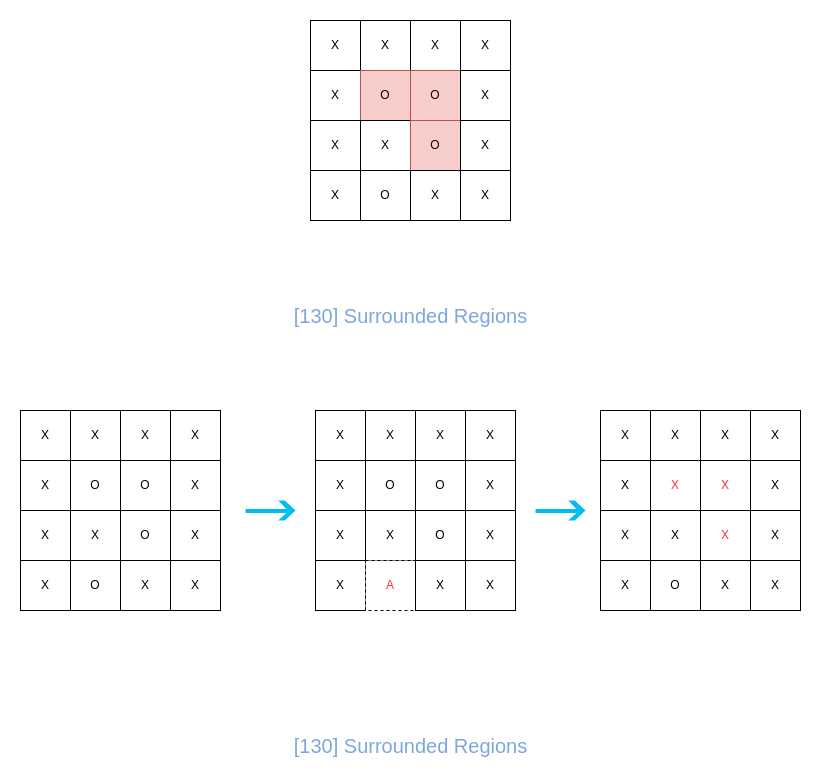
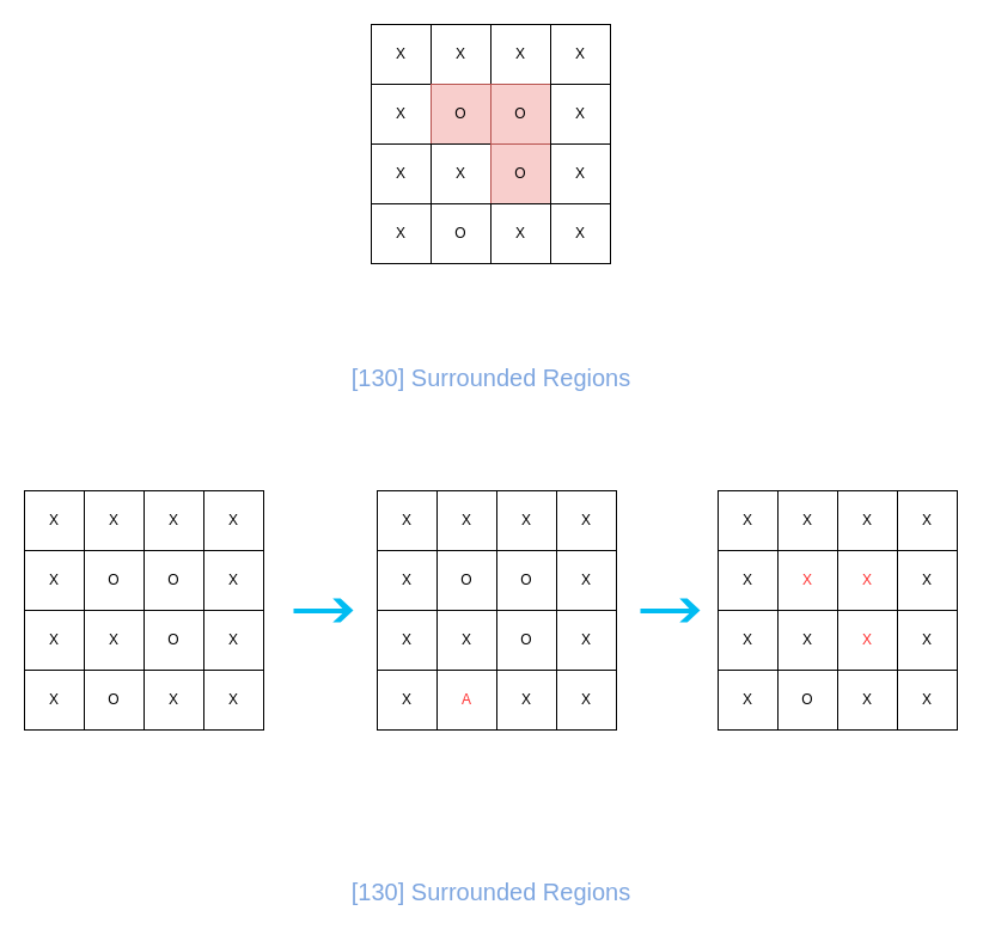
  <mxCell id="0" />
  <mxCell id="1" parent="0" />
  <mxCell id="2" value="" style="pointerEvents=1;shadow=0;dashed=0;html=1;strokeColor=none;labelPosition=center;verticalLabelPosition=bottom;verticalAlign=top;align=center;shape=mxgraph.mscae.deprecated.poster_arrow;fillColor=#00BCF2;direction=north;" vertex="1" parent="1"><mxGeometry x="245" y="500" width="50" height="20" as="geometry" /></mxCell>
  <mxCell id="3" value="X" style="whiteSpace=wrap;html=1;aspect=fixed;" vertex="1" parent="1"><mxGeometry x="310" y="20" width="50" height="50" as="geometry" /></mxCell>
  <mxCell id="4" value="X" style="whiteSpace=wrap;html=1;aspect=fixed;" vertex="1" parent="1"><mxGeometry x="360" y="20" width="50" height="50" as="geometry" /></mxCell>
  <mxCell id="5" value="X" style="whiteSpace=wrap;html=1;aspect=fixed;" vertex="1" parent="1"><mxGeometry x="410" y="20" width="50" height="50" as="geometry" /></mxCell>
  <mxCell id="6" value="X" style="whiteSpace=wrap;html=1;aspect=fixed;" vertex="1" parent="1"><mxGeometry x="460" y="20" width="50" height="50" as="geometry" /></mxCell>
  <mxCell id="7" value="X" style="whiteSpace=wrap;html=1;aspect=fixed;" vertex="1" parent="1"><mxGeometry x="310" y="70" width="50" height="50" as="geometry" /></mxCell>
  <mxCell id="8" value="O" style="whiteSpace=wrap;html=1;aspect=fixed;fillColor=#f8cecc;strokeColor=#b85450;" vertex="1" parent="1"><mxGeometry x="360" y="70" width="50" height="50" as="geometry" /></mxCell>
  <mxCell id="9" value="O" style="whiteSpace=wrap;html=1;aspect=fixed;fillColor=#f8cecc;strokeColor=#b85450;" vertex="1" parent="1"><mxGeometry x="410" y="70" width="50" height="50" as="geometry" /></mxCell>
  <mxCell id="10" value="X" style="whiteSpace=wrap;html=1;aspect=fixed;" vertex="1" parent="1"><mxGeometry x="460" y="70" width="50" height="50" as="geometry" /></mxCell>
  <mxCell id="11" value="X" style="whiteSpace=wrap;html=1;aspect=fixed;" vertex="1" parent="1"><mxGeometry x="310" y="120" width="50" height="50" as="geometry" /></mxCell>
  <mxCell id="12" value="X" style="whiteSpace=wrap;html=1;aspect=fixed;" vertex="1" parent="1"><mxGeometry x="360" y="120" width="50" height="50" as="geometry" /></mxCell>
  <mxCell id="13" value="O" style="whiteSpace=wrap;html=1;aspect=fixed;fillColor=#f8cecc;strokeColor=#b85450;" vertex="1" parent="1"><mxGeometry x="410" y="120" width="50" height="50" as="geometry" /></mxCell>
  <mxCell id="14" value="X" style="whiteSpace=wrap;html=1;aspect=fixed;" vertex="1" parent="1"><mxGeometry x="460" y="120" width="50" height="50" as="geometry" /></mxCell>
  <mxCell id="15" value="X" style="whiteSpace=wrap;html=1;aspect=fixed;" vertex="1" parent="1"><mxGeometry x="310" y="170" width="50" height="50" as="geometry" /></mxCell>
  <mxCell id="16" value="O" style="whiteSpace=wrap;html=1;aspect=fixed;" vertex="1" parent="1"><mxGeometry x="360" y="170" width="50" height="50" as="geometry" /></mxCell>
  <mxCell id="17" value="X" style="whiteSpace=wrap;html=1;aspect=fixed;" vertex="1" parent="1"><mxGeometry x="410" y="170" width="50" height="50" as="geometry" /></mxCell>
  <mxCell id="18" value="X" style="whiteSpace=wrap;html=1;aspect=fixed;" vertex="1" parent="1"><mxGeometry x="460" y="170" width="50" height="50" as="geometry" /></mxCell>
  <mxCell id="19" value="X" style="whiteSpace=wrap;html=1;aspect=fixed;" vertex="1" parent="1"><mxGeometry x="20" y="410" width="50" height="50" as="geometry" /></mxCell>
  <mxCell id="20" value="X" style="whiteSpace=wrap;html=1;aspect=fixed;" vertex="1" parent="1"><mxGeometry x="70" y="410" width="50" height="50" as="geometry" /></mxCell>
  <mxCell id="21" value="X" style="whiteSpace=wrap;html=1;aspect=fixed;" vertex="1" parent="1"><mxGeometry x="120" y="410" width="50" height="50" as="geometry" /></mxCell>
  <mxCell id="22" value="X" style="whiteSpace=wrap;html=1;aspect=fixed;" vertex="1" parent="1"><mxGeometry x="170" y="410" width="50" height="50" as="geometry" /></mxCell>
  <mxCell id="23" value="X" style="whiteSpace=wrap;html=1;aspect=fixed;" vertex="1" parent="1"><mxGeometry x="20" y="460" width="50" height="50" as="geometry" /></mxCell>
  <mxCell id="24" value="O" style="whiteSpace=wrap;html=1;aspect=fixed;" vertex="1" parent="1"><mxGeometry x="70" y="460" width="50" height="50" as="geometry" /></mxCell>
  <mxCell id="25" value="O" style="whiteSpace=wrap;html=1;aspect=fixed;" vertex="1" parent="1"><mxGeometry x="120" y="460" width="50" height="50" as="geometry" /></mxCell>
  <mxCell id="26" value="X" style="whiteSpace=wrap;html=1;aspect=fixed;" vertex="1" parent="1"><mxGeometry x="170" y="460" width="50" height="50" as="geometry" /></mxCell>
  <mxCell id="27" value="X" style="whiteSpace=wrap;html=1;aspect=fixed;" vertex="1" parent="1"><mxGeometry x="20" y="510" width="50" height="50" as="geometry" /></mxCell>
  <mxCell id="28" value="X" style="whiteSpace=wrap;html=1;aspect=fixed;" vertex="1" parent="1"><mxGeometry x="70" y="510" width="50" height="50" as="geometry" /></mxCell>
  <mxCell id="29" value="O" style="whiteSpace=wrap;html=1;aspect=fixed;" vertex="1" parent="1"><mxGeometry x="120" y="510" width="50" height="50" as="geometry" /></mxCell>
  <mxCell id="30" value="X" style="whiteSpace=wrap;html=1;aspect=fixed;" vertex="1" parent="1"><mxGeometry x="170" y="510" width="50" height="50" as="geometry" /></mxCell>
  <mxCell id="31" value="X" style="whiteSpace=wrap;html=1;aspect=fixed;" vertex="1" parent="1"><mxGeometry x="20" y="560" width="50" height="50" as="geometry" /></mxCell>
  <mxCell id="32" value="O" style="whiteSpace=wrap;html=1;aspect=fixed;" vertex="1" parent="1"><mxGeometry x="70" y="560" width="50" height="50" as="geometry" /></mxCell>
  <mxCell id="33" value="X" style="whiteSpace=wrap;html=1;aspect=fixed;" vertex="1" parent="1"><mxGeometry x="120" y="560" width="50" height="50" as="geometry" /></mxCell>
  <mxCell id="34" value="X" style="whiteSpace=wrap;html=1;aspect=fixed;" vertex="1" parent="1"><mxGeometry x="170" y="560" width="50" height="50" as="geometry" /></mxCell>
  <mxCell id="35" value="X" style="whiteSpace=wrap;html=1;aspect=fixed;" vertex="1" parent="1"><mxGeometry x="315" y="410" width="50" height="50" as="geometry" /></mxCell>
  <mxCell id="36" value="X" style="whiteSpace=wrap;html=1;aspect=fixed;" vertex="1" parent="1"><mxGeometry x="365" y="410" width="50" height="50" as="geometry" /></mxCell>
  <mxCell id="37" value="X" style="whiteSpace=wrap;html=1;aspect=fixed;" vertex="1" parent="1"><mxGeometry x="415" y="410" width="50" height="50" as="geometry" /></mxCell>
  <mxCell id="38" value="X" style="whiteSpace=wrap;html=1;aspect=fixed;" vertex="1" parent="1"><mxGeometry x="465" y="410" width="50" height="50" as="geometry" /></mxCell>
  <mxCell id="39" value="X" style="whiteSpace=wrap;html=1;aspect=fixed;" vertex="1" parent="1"><mxGeometry x="315" y="460" width="50" height="50" as="geometry" /></mxCell>
  <mxCell id="40" value="O" style="whiteSpace=wrap;html=1;aspect=fixed;" vertex="1" parent="1"><mxGeometry x="365" y="460" width="50" height="50" as="geometry" /></mxCell>
  <mxCell id="41" value="O" style="whiteSpace=wrap;html=1;aspect=fixed;" vertex="1" parent="1"><mxGeometry x="415" y="460" width="50" height="50" as="geometry" /></mxCell>
  <mxCell id="42" value="X" style="whiteSpace=wrap;html=1;aspect=fixed;" vertex="1" parent="1"><mxGeometry x="465" y="460" width="50" height="50" as="geometry" /></mxCell>
  <mxCell id="43" value="X" style="whiteSpace=wrap;html=1;aspect=fixed;" vertex="1" parent="1"><mxGeometry x="315" y="510" width="50" height="50" as="geometry" /></mxCell>
  <mxCell id="44" value="X" style="whiteSpace=wrap;html=1;aspect=fixed;" vertex="1" parent="1"><mxGeometry x="365" y="510" width="50" height="50" as="geometry" /></mxCell>
  <mxCell id="45" value="O" style="whiteSpace=wrap;html=1;aspect=fixed;" vertex="1" parent="1"><mxGeometry x="415" y="510" width="50" height="50" as="geometry" /></mxCell>
  <mxCell id="46" value="X" style="whiteSpace=wrap;html=1;aspect=fixed;" vertex="1" parent="1"><mxGeometry x="465" y="510" width="50" height="50" as="geometry" /></mxCell>
  <mxCell id="47" value="X" style="whiteSpace=wrap;html=1;aspect=fixed;" vertex="1" parent="1"><mxGeometry x="315" y="560" width="50" height="50" as="geometry" /></mxCell>
- <mxCell id="48" value="A" style="whiteSpace=wrap;html=1;aspect=fixed;fontColor=#FF3333;dashed=1;" vertex="1" parent="1"><mxGeometry x="365" y="560" width="50" height="50" as="geometry" /></mxCell>
+ <mxCell id="48" value="A" style="whiteSpace=wrap;html=1;aspect=fixed;fontColor=#FF3333;" vertex="1" parent="1"><mxGeometry x="365" y="560" width="50" height="50" as="geometry" /></mxCell>
  <mxCell id="49" value="X" style="whiteSpace=wrap;html=1;aspect=fixed;" vertex="1" parent="1"><mxGeometry x="415" y="560" width="50" height="50" as="geometry" /></mxCell>
  <mxCell id="50" value="X" style="whiteSpace=wrap;html=1;aspect=fixed;" vertex="1" parent="1"><mxGeometry x="465" y="560" width="50" height="50" as="geometry" /></mxCell>
  <mxCell id="51" value="X" style="whiteSpace=wrap;html=1;aspect=fixed;" vertex="1" parent="1"><mxGeometry x="600" y="410" width="50" height="50" as="geometry" /></mxCell>
  <mxCell id="52" value="X" style="whiteSpace=wrap;html=1;aspect=fixed;" vertex="1" parent="1"><mxGeometry x="650" y="410" width="50" height="50" as="geometry" /></mxCell>
  <mxCell id="53" value="X" style="whiteSpace=wrap;html=1;aspect=fixed;" vertex="1" parent="1"><mxGeometry x="700" y="410" width="50" height="50" as="geometry" /></mxCell>
  <mxCell id="54" value="X" style="whiteSpace=wrap;html=1;aspect=fixed;" vertex="1" parent="1"><mxGeometry x="750" y="410" width="50" height="50" as="geometry" /></mxCell>
  <mxCell id="55" value="X" style="whiteSpace=wrap;html=1;aspect=fixed;" vertex="1" parent="1"><mxGeometry x="600" y="460" width="50" height="50" as="geometry" /></mxCell>
  <mxCell id="56" value="X" style="whiteSpace=wrap;html=1;aspect=fixed;fontColor=#FF3333;" vertex="1" parent="1"><mxGeometry x="650" y="460" width="50" height="50" as="geometry" /></mxCell>
  <mxCell id="57" value="X" style="whiteSpace=wrap;html=1;aspect=fixed;fontColor=#FF3333;" vertex="1" parent="1"><mxGeometry x="700" y="460" width="50" height="50" as="geometry" /></mxCell>
  <mxCell id="58" value="X" style="whiteSpace=wrap;html=1;aspect=fixed;" vertex="1" parent="1"><mxGeometry x="750" y="460" width="50" height="50" as="geometry" /></mxCell>
  <mxCell id="59" value="X" style="whiteSpace=wrap;html=1;aspect=fixed;" vertex="1" parent="1"><mxGeometry x="600" y="510" width="50" height="50" as="geometry" /></mxCell>
  <mxCell id="60" value="X" style="whiteSpace=wrap;html=1;aspect=fixed;" vertex="1" parent="1"><mxGeometry x="650" y="510" width="50" height="50" as="geometry" /></mxCell>
  <mxCell id="61" value="X" style="whiteSpace=wrap;html=1;aspect=fixed;fontColor=#FF3333;" vertex="1" parent="1"><mxGeometry x="700" y="510" width="50" height="50" as="geometry" /></mxCell>
  <mxCell id="62" value="X" style="whiteSpace=wrap;html=1;aspect=fixed;" vertex="1" parent="1"><mxGeometry x="750" y="510" width="50" height="50" as="geometry" /></mxCell>
  <mxCell id="63" value="X" style="whiteSpace=wrap;html=1;aspect=fixed;" vertex="1" parent="1"><mxGeometry x="600" y="560" width="50" height="50" as="geometry" /></mxCell>
  <mxCell id="64" value="O" style="whiteSpace=wrap;html=1;aspect=fixed;" vertex="1" parent="1"><mxGeometry x="650" y="560" width="50" height="50" as="geometry" /></mxCell>
  <mxCell id="65" value="X" style="whiteSpace=wrap;html=1;aspect=fixed;" vertex="1" parent="1"><mxGeometry x="700" y="560" width="50" height="50" as="geometry" /></mxCell>
  <mxCell id="66" value="X" style="whiteSpace=wrap;html=1;aspect=fixed;" vertex="1" parent="1"><mxGeometry x="750" y="560" width="50" height="50" as="geometry" /></mxCell>
  <mxCell id="67" value="" style="pointerEvents=1;shadow=0;dashed=0;html=1;strokeColor=none;labelPosition=center;verticalLabelPosition=bottom;verticalAlign=top;align=center;shape=mxgraph.mscae.deprecated.poster_arrow;fillColor=#00BCF2;direction=north;" vertex="1" parent="1"><mxGeometry x="535" y="500" width="50" height="20" as="geometry" /></mxCell>
  <mxCell id="68" value="[130] Surrounded Regions" style="text;strokeColor=none;fillColor=none;align=center;verticalAlign=middle;whiteSpace=wrap;rounded=0;fontSize=20;fontColor=#7EA6E0;" vertex="1" parent="1"><mxGeometry x="286.5" y="300" width="247" height="30" as="geometry" /></mxCell>
  <mxCell id="69" value="[130] Surrounded Regions" style="text;strokeColor=none;fillColor=none;align=center;verticalAlign=middle;whiteSpace=wrap;rounded=0;fontSize=20;fontColor=#7EA6E0;" vertex="1" parent="1"><mxGeometry x="286.5" y="730" width="247" height="30" as="geometry" /></mxCell>
